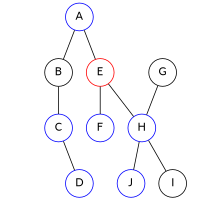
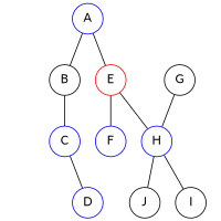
  graph {
    fontname=Lato
    ordering=out
    node [color=blue fontname=Lato shape=circle]
    edge [fontname=Lato]
    n1 [label=A]
    n2 [color=black label=B]
    n3 [color=red label=E]
    n4 [label=A style=invis color=""]
    n5 [label=C]
    n6 [label=F]
    n7 [label=H]
    n8 [label=A style=invis color=""]
    n9 [label=D]
    n10 [color=black label=G]
    n11 [label=A style=invis color=""]
-   n12 [label=J]
+   n12 [color=black label=J]
    n13 [color=black label=I]
    n1 -- n2
    n1 -- n3
    n2 -- n4 [style=invis]
    n2 -- n5
    n3 -- n6
    n3 -- n7
    n5 -- n8 [style=invis]
    n5 -- n9
    n7 -- n12
    n7 -- n13
    n10 -- n7
    n10 -- n11 [style=invis]
  }
